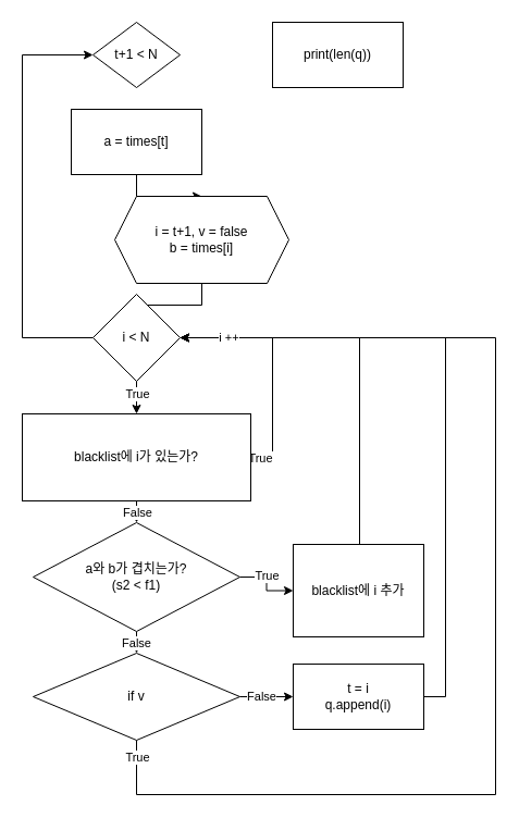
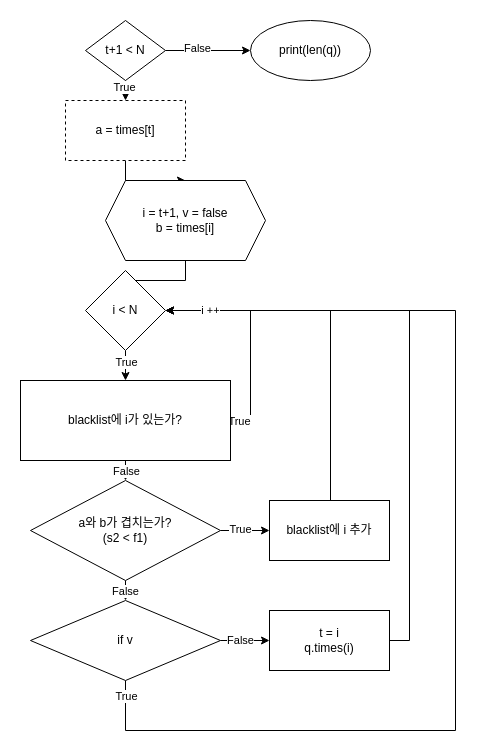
  <mxCell id="0" />
  <mxCell id="1" parent="0" />
  <mxCell id="2" style="edgeStyle=orthogonalEdgeStyle;rounded=0;orthogonalLoop=1;jettySize=auto;html=1;exitX=1;exitY=0.5;exitDx=0;exitDy=0;" edge="1" parent="1" source="7"><mxGeometry relative="1" as="geometry"><mxPoint x="220.286" y="530" as="targetPoint" /></mxGeometry></mxCell>
  <mxCell id="3" style="edgeStyle=orthogonalEdgeStyle;rounded=0;orthogonalLoop=1;jettySize=auto;html=1;exitX=1;exitY=0.5;exitDx=0;exitDy=0;entryX=0;entryY=0.5;entryDx=0;entryDy=0;" edge="1" parent="1" source="7" target="13"><mxGeometry relative="1" as="geometry" /></mxCell>
  <mxCell id="4" value="True" style="edgeLabel;html=1;align=center;verticalAlign=middle;resizable=0;points=[];" vertex="1" connectable="0" parent="3"><mxGeometry x="-0.219" y="2" relative="1" as="geometry"><mxPoint as="offset" /></mxGeometry></mxCell>
  <mxCell id="5" style="edgeStyle=orthogonalEdgeStyle;rounded=0;orthogonalLoop=1;jettySize=auto;html=1;exitX=0.5;exitY=1;exitDx=0;exitDy=0;entryX=0.5;entryY=0;entryDx=0;entryDy=0;" edge="1" parent="1" source="7" target="18"><mxGeometry relative="1" as="geometry" /></mxCell>
  <mxCell id="6" value="False" style="edgeLabel;html=1;align=center;verticalAlign=middle;resizable=0;points=[];" vertex="1" connectable="0" parent="5"><mxGeometry x="0.029" y="-1" relative="1" as="geometry"><mxPoint as="offset" /></mxGeometry></mxCell>
  <mxCell id="7" value="a와 b가 겹치는가?&lt;br&gt;(s2 &amp;lt; f1)" style="rhombus;whiteSpace=wrap;html=1;" vertex="1" parent="1"><mxGeometry x="30" y="480" width="190" height="100" as="geometry" /></mxCell>
  <mxCell id="8" style="edgeStyle=orthogonalEdgeStyle;rounded=0;orthogonalLoop=1;jettySize=auto;html=1;exitX=0.5;exitY=1;exitDx=0;exitDy=0;entryX=0.5;entryY=0;entryDx=0;entryDy=0;" edge="1" parent="1" source="9" target="11"><mxGeometry relative="1" as="geometry" /></mxCell>
- <mxCell id="9" value="a = times[t]" style="rounded=0;whiteSpace=wrap;html=1;" vertex="1" parent="1"><mxGeometry x="65" y="100" width="120" height="60" as="geometry" /></mxCell>
+ <mxCell id="9" value="a = times[t]" style="rounded=0;whiteSpace=wrap;html=1;dashed=1;" vertex="1" parent="1"><mxGeometry x="65" y="100" width="120" height="60" as="geometry" /></mxCell>
  <mxCell id="10" style="edgeStyle=orthogonalEdgeStyle;rounded=0;orthogonalLoop=1;jettySize=auto;html=1;exitX=0.5;exitY=1;exitDx=0;exitDy=0;entryX=0.5;entryY=0;entryDx=0;entryDy=0;" edge="1" parent="1" source="11" target="24"><mxGeometry relative="1" as="geometry" /></mxCell>
  <mxCell id="11" value="i = t+1, v = false&lt;br&gt;b = times[i]" style="shape=hexagon;perimeter=hexagonPerimeter2;whiteSpace=wrap;html=1;fixedSize=1;" vertex="1" parent="1"><mxGeometry x="105" y="180" width="160" height="80" as="geometry" /></mxCell>
  <mxCell id="12" style="edgeStyle=orthogonalEdgeStyle;rounded=0;orthogonalLoop=1;jettySize=auto;html=1;exitX=0.5;exitY=0;exitDx=0;exitDy=0;entryX=1;entryY=0.5;entryDx=0;entryDy=0;" edge="1" parent="1" source="13" target="24"><mxGeometry relative="1" as="geometry"><Array as="points"><mxPoint x="330" y="500" /><mxPoint x="330" y="310" /></Array></mxGeometry></mxCell>
- <mxCell id="13" value="blacklist에 i 추가" style="rounded=0;whiteSpace=wrap;html=1;" vertex="1" parent="1"><mxGeometry x="269" y="500" width="120" height="85" as="geometry" /></mxCell>
+ <mxCell id="13" value="blacklist에 i 추가" style="rounded=0;whiteSpace=wrap;html=1;" vertex="1" parent="1"><mxGeometry x="269" y="500" width="120" height="60" as="geometry" /></mxCell>
  <mxCell id="14" style="edgeStyle=orthogonalEdgeStyle;rounded=0;orthogonalLoop=1;jettySize=auto;html=1;exitX=1;exitY=0.5;exitDx=0;exitDy=0;entryX=0;entryY=0.5;entryDx=0;entryDy=0;" edge="1" parent="1" source="18" target="20"><mxGeometry relative="1" as="geometry" /></mxCell>
  <mxCell id="15" value="False" style="edgeLabel;html=1;align=center;verticalAlign=middle;resizable=0;points=[];" vertex="1" connectable="0" parent="14"><mxGeometry x="-0.219" y="1" relative="1" as="geometry"><mxPoint as="offset" /></mxGeometry></mxCell>
  <mxCell id="16" style="edgeStyle=orthogonalEdgeStyle;rounded=0;orthogonalLoop=1;jettySize=auto;html=1;exitX=0.5;exitY=1;exitDx=0;exitDy=0;entryX=1;entryY=0.5;entryDx=0;entryDy=0;" edge="1" parent="1" source="18" target="24"><mxGeometry relative="1" as="geometry"><Array as="points"><mxPoint x="125" y="730" /><mxPoint x="455" y="730" /><mxPoint x="455" y="310" /></Array></mxGeometry></mxCell>
  <mxCell id="17" value="True" style="edgeLabel;html=1;align=center;verticalAlign=middle;resizable=0;points=[];" vertex="1" connectable="0" parent="16"><mxGeometry x="-0.973" relative="1" as="geometry"><mxPoint as="offset" /></mxGeometry></mxCell>
  <mxCell id="18" value="if v" style="rhombus;whiteSpace=wrap;html=1;" vertex="1" parent="1"><mxGeometry x="30" y="600" width="190" height="80" as="geometry" /></mxCell>
  <mxCell id="19" style="edgeStyle=orthogonalEdgeStyle;rounded=0;orthogonalLoop=1;jettySize=auto;html=1;exitX=1;exitY=0.5;exitDx=0;exitDy=0;entryX=1;entryY=0.5;entryDx=0;entryDy=0;" edge="1" parent="1" source="20" target="24"><mxGeometry relative="1" as="geometry" /></mxCell>
- <mxCell id="20" value="t = i&lt;br&gt;q.append(i)" style="rounded=0;whiteSpace=wrap;html=1;" vertex="1" parent="1"><mxGeometry x="269" y="610" width="120" height="60" as="geometry" /></mxCell>
+ <mxCell id="20" value="t = i&lt;br&gt;q.times(i)" style="rounded=0;whiteSpace=wrap;html=1;" vertex="1" parent="1"><mxGeometry x="269" y="610" width="120" height="60" as="geometry" /></mxCell>
  <mxCell id="21" style="edgeStyle=orthogonalEdgeStyle;rounded=0;orthogonalLoop=1;jettySize=auto;html=1;exitX=0.5;exitY=1;exitDx=0;exitDy=0;entryX=0.5;entryY=0;entryDx=0;entryDy=0;" edge="1" parent="1" source="24" target="35"><mxGeometry relative="1" as="geometry"><mxPoint x="125" y="400" as="targetPoint" /></mxGeometry></mxCell>
  <mxCell id="22" value="True" style="edgeLabel;html=1;align=center;verticalAlign=middle;resizable=0;points=[];" vertex="1" connectable="0" parent="21"><mxGeometry x="-0.257" relative="1" as="geometry"><mxPoint as="offset" /></mxGeometry></mxCell>
- <mxCell id="23" style="edgeStyle=orthogonalEdgeStyle;rounded=0;orthogonalLoop=1;jettySize=auto;html=1;exitX=0;exitY=0.5;exitDx=0;exitDy=0;entryX=0;entryY=0.5;entryDx=0;entryDy=0;" edge="1" parent="1" source="24" target="29"><mxGeometry relative="1" as="geometry"><mxPoint x="20" y="80" as="targetPoint" /><Array as="points"><mxPoint x="20" y="310" /><mxPoint x="20" y="50" /></Array></mxGeometry></mxCell>
  <mxCell id="24" value="i &amp;lt; N" style="rhombus;whiteSpace=wrap;html=1;" vertex="1" parent="1"><mxGeometry x="85" y="270" width="80" height="80" as="geometry" /></mxCell>
+ <mxCell id="25" style="edgeStyle=orthogonalEdgeStyle;rounded=0;orthogonalLoop=1;jettySize=auto;html=1;exitX=0.5;exitY=1;exitDx=0;exitDy=0;entryX=0.5;entryY=0;entryDx=0;entryDy=0;" edge="1" parent="1" source="29" target="9"><mxGeometry relative="1" as="geometry" /></mxCell>
+ <mxCell id="26" value="True" style="edgeLabel;html=1;align=center;verticalAlign=middle;resizable=0;points=[];" vertex="1" connectable="0" parent="25"><mxGeometry x="-0.429" y="-2" relative="1" as="geometry"><mxPoint as="offset" /></mxGeometry></mxCell>
+ <mxCell id="27" style="edgeStyle=orthogonalEdgeStyle;rounded=0;orthogonalLoop=1;jettySize=auto;html=1;exitX=1;exitY=0.5;exitDx=0;exitDy=0;entryX=0;entryY=0.5;entryDx=0;entryDy=0;" edge="1" parent="1" source="29" target="36"><mxGeometry relative="1" as="geometry" /></mxCell>
+ <mxCell id="28" value="False" style="edgeLabel;html=1;align=center;verticalAlign=middle;resizable=0;points=[];" vertex="1" connectable="0" parent="27"><mxGeometry x="-0.277" y="3" relative="1" as="geometry"><mxPoint as="offset" /></mxGeometry></mxCell>
  <mxCell id="29" value="t+1 &amp;lt; N" style="rhombus;whiteSpace=wrap;html=1;" vertex="1" parent="1"><mxGeometry x="85" y="20" width="80" height="60" as="geometry" /></mxCell>
  <mxCell id="30" style="edgeStyle=orthogonalEdgeStyle;rounded=0;orthogonalLoop=1;jettySize=auto;html=1;exitX=0.5;exitY=1;exitDx=0;exitDy=0;entryX=0.5;entryY=0;entryDx=0;entryDy=0;" edge="1" parent="1" source="35" target="7"><mxGeometry relative="1" as="geometry" /></mxCell>
  <mxCell id="31" value="False" style="edgeLabel;html=1;align=center;verticalAlign=middle;resizable=0;points=[];" vertex="1" connectable="0" parent="30"><mxGeometry x="-0.029" relative="1" as="geometry"><mxPoint as="offset" /></mxGeometry></mxCell>
  <mxCell id="32" style="edgeStyle=orthogonalEdgeStyle;rounded=0;orthogonalLoop=1;jettySize=auto;html=1;exitX=1;exitY=0.5;exitDx=0;exitDy=0;entryX=1;entryY=0.5;entryDx=0;entryDy=0;" edge="1" parent="1" source="35" target="24"><mxGeometry relative="1" as="geometry" /></mxCell>
  <mxCell id="33" value="i ++" style="edgeLabel;html=1;align=center;verticalAlign=middle;resizable=0;points=[];" vertex="1" connectable="0" parent="32"><mxGeometry x="0.588" y="-1" relative="1" as="geometry"><mxPoint as="offset" /></mxGeometry></mxCell>
  <mxCell id="34" value="True" style="edgeLabel;html=1;align=center;verticalAlign=middle;resizable=0;points=[];" vertex="1" connectable="0" parent="32"><mxGeometry x="-0.922" relative="1" as="geometry"><mxPoint as="offset" /></mxGeometry></mxCell>
  <mxCell id="35" value="blacklist에 i가 있는가?" style="whiteSpace=wrap;html=1;rounded=0;" vertex="1" parent="1"><mxGeometry x="20" y="380" width="210" height="80" as="geometry" /></mxCell>
- <mxCell id="36" value="print(len(q))" style="rounded=0;whiteSpace=wrap;html=1;" vertex="1" parent="1"><mxGeometry x="250" y="20" width="120" height="60" as="geometry" /></mxCell>
+ <mxCell id="36" value="print(len(q))" style="ellipse;whiteSpace=wrap;html=1;" vertex="1" parent="1"><mxGeometry x="250" y="20" width="120" height="60" as="geometry" /></mxCell>
